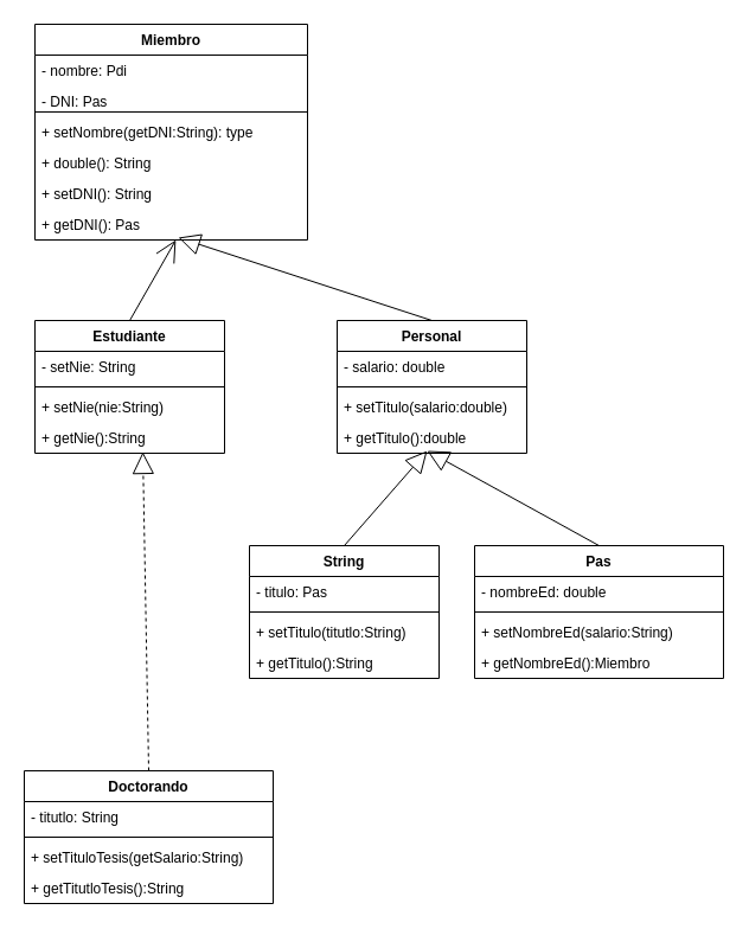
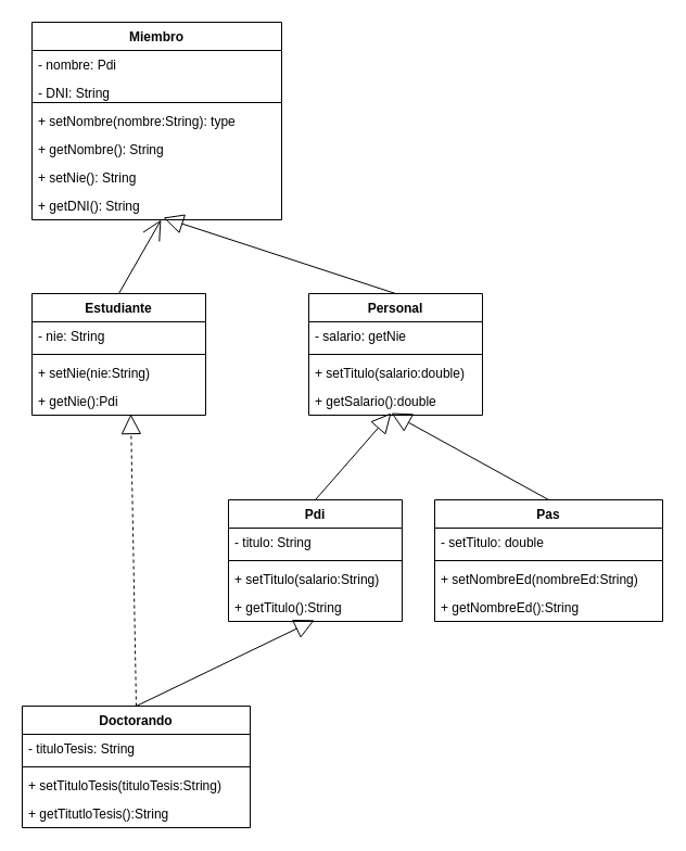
  <mxCell id="0" />
  <mxCell id="1" parent="0" />
  <mxCell id="2" value="Miembro" style="swimlane;fontStyle=1;align=center;verticalAlign=top;childLayout=stackLayout;horizontal=1;startSize=26;horizontalStack=0;resizeParent=1;resizeParentMax=0;resizeLast=0;collapsible=1;marginBottom=0;whiteSpace=wrap;html=1;" vertex="1" parent="1"><mxGeometry x="29" y="20" width="230" height="182" as="geometry" /></mxCell>
  <mxCell id="3" value="- nombre: Pdi" style="text;strokeColor=none;fillColor=none;align=left;verticalAlign=top;spacingLeft=4;spacingRight=4;overflow=hidden;rotatable=0;points=[[0,0.5],[1,0.5]];portConstraint=eastwest;whiteSpace=wrap;html=1;" vertex="1" parent="2"><mxGeometry y="26" width="230" height="26" as="geometry" /></mxCell>
- <mxCell id="4" value="- DNI: Pas" style="text;strokeColor=none;fillColor=none;align=left;verticalAlign=top;spacingLeft=4;spacingRight=4;overflow=hidden;rotatable=0;points=[[0,0.5],[1,0.5]];portConstraint=eastwest;whiteSpace=wrap;html=1;" vertex="1" parent="2"><mxGeometry y="52" width="230" height="18" as="geometry" /></mxCell>
+ <mxCell id="4" value="- DNI: String" style="text;strokeColor=none;fillColor=none;align=left;verticalAlign=top;spacingLeft=4;spacingRight=4;overflow=hidden;rotatable=0;points=[[0,0.5],[1,0.5]];portConstraint=eastwest;whiteSpace=wrap;html=1;" vertex="1" parent="2"><mxGeometry y="52" width="230" height="18" as="geometry" /></mxCell>
  <mxCell id="5" value="" style="line;strokeWidth=1;fillColor=none;align=left;verticalAlign=middle;spacingTop=-1;spacingLeft=3;spacingRight=3;rotatable=0;labelPosition=right;points=[];portConstraint=eastwest;strokeColor=inherit;" vertex="1" parent="2"><mxGeometry y="70" width="230" height="8" as="geometry" /></mxCell>
- <mxCell id="6" value="+ setNombre(getDNI:String): type" style="text;strokeColor=none;fillColor=none;align=left;verticalAlign=top;spacingLeft=4;spacingRight=4;overflow=hidden;rotatable=0;points=[[0,0.5],[1,0.5]];portConstraint=eastwest;whiteSpace=wrap;html=1;" vertex="1" parent="2"><mxGeometry y="78" width="230" height="26" as="geometry" /></mxCell>
- <mxCell id="7" value="+ double(): String" style="text;strokeColor=none;fillColor=none;align=left;verticalAlign=top;spacingLeft=4;spacingRight=4;overflow=hidden;rotatable=0;points=[[0,0.5],[1,0.5]];portConstraint=eastwest;whiteSpace=wrap;html=1;" vertex="1" parent="2"><mxGeometry y="104" width="230" height="26" as="geometry" /></mxCell>
- <mxCell id="8" value="+ setDNI(): String" style="text;strokeColor=none;fillColor=none;align=left;verticalAlign=top;spacingLeft=4;spacingRight=4;overflow=hidden;rotatable=0;points=[[0,0.5],[1,0.5]];portConstraint=eastwest;whiteSpace=wrap;html=1;" vertex="1" parent="2"><mxGeometry y="130" width="230" height="26" as="geometry" /></mxCell>
- <mxCell id="9" value="+ getDNI(): Pas" style="text;strokeColor=none;fillColor=none;align=left;verticalAlign=top;spacingLeft=4;spacingRight=4;overflow=hidden;rotatable=0;points=[[0,0.5],[1,0.5]];portConstraint=eastwest;whiteSpace=wrap;html=1;" vertex="1" parent="2"><mxGeometry y="156" width="230" height="26" as="geometry" /></mxCell>
+ <mxCell id="6" value="+ setNombre(nombre:String): type" style="text;strokeColor=none;fillColor=none;align=left;verticalAlign=top;spacingLeft=4;spacingRight=4;overflow=hidden;rotatable=0;points=[[0,0.5],[1,0.5]];portConstraint=eastwest;whiteSpace=wrap;html=1;" vertex="1" parent="2"><mxGeometry y="78" width="230" height="26" as="geometry" /></mxCell>
+ <mxCell id="7" value="+ getNombre(): String" style="text;strokeColor=none;fillColor=none;align=left;verticalAlign=top;spacingLeft=4;spacingRight=4;overflow=hidden;rotatable=0;points=[[0,0.5],[1,0.5]];portConstraint=eastwest;whiteSpace=wrap;html=1;" vertex="1" parent="2"><mxGeometry y="104" width="230" height="26" as="geometry" /></mxCell>
+ <mxCell id="8" value="+ setNie(): String" style="text;strokeColor=none;fillColor=none;align=left;verticalAlign=top;spacingLeft=4;spacingRight=4;overflow=hidden;rotatable=0;points=[[0,0.5],[1,0.5]];portConstraint=eastwest;whiteSpace=wrap;html=1;" vertex="1" parent="2"><mxGeometry y="130" width="230" height="26" as="geometry" /></mxCell>
+ <mxCell id="9" value="+ getDNI(): String" style="text;strokeColor=none;fillColor=none;align=left;verticalAlign=top;spacingLeft=4;spacingRight=4;overflow=hidden;rotatable=0;points=[[0,0.5],[1,0.5]];portConstraint=eastwest;whiteSpace=wrap;html=1;" vertex="1" parent="2"><mxGeometry y="156" width="230" height="26" as="geometry" /></mxCell>
  <mxCell id="10" value="Estudiante" style="swimlane;fontStyle=1;align=center;verticalAlign=top;childLayout=stackLayout;horizontal=1;startSize=26;horizontalStack=0;resizeParent=1;resizeParentMax=0;resizeLast=0;collapsible=1;marginBottom=0;whiteSpace=wrap;html=1;" vertex="1" parent="1"><mxGeometry x="29" y="270" width="160" height="112" as="geometry" /></mxCell>
- <mxCell id="11" value="- setNie: String" style="text;strokeColor=none;fillColor=none;align=left;verticalAlign=top;spacingLeft=4;spacingRight=4;overflow=hidden;rotatable=0;points=[[0,0.5],[1,0.5]];portConstraint=eastwest;whiteSpace=wrap;html=1;" vertex="1" parent="10"><mxGeometry y="26" width="160" height="26" as="geometry" /></mxCell>
+ <mxCell id="11" value="- nie: String" style="text;strokeColor=none;fillColor=none;align=left;verticalAlign=top;spacingLeft=4;spacingRight=4;overflow=hidden;rotatable=0;points=[[0,0.5],[1,0.5]];portConstraint=eastwest;whiteSpace=wrap;html=1;" vertex="1" parent="10"><mxGeometry y="26" width="160" height="26" as="geometry" /></mxCell>
  <mxCell id="12" value="" style="line;strokeWidth=1;fillColor=none;align=left;verticalAlign=middle;spacingTop=-1;spacingLeft=3;spacingRight=3;rotatable=0;labelPosition=right;points=[];portConstraint=eastwest;strokeColor=inherit;" vertex="1" parent="10"><mxGeometry y="52" width="160" height="8" as="geometry" /></mxCell>
  <mxCell id="13" value="+ setNie(nie:String)" style="text;strokeColor=none;fillColor=none;align=left;verticalAlign=top;spacingLeft=4;spacingRight=4;overflow=hidden;rotatable=0;points=[[0,0.5],[1,0.5]];portConstraint=eastwest;whiteSpace=wrap;html=1;" vertex="1" parent="10"><mxGeometry y="60" width="160" height="26" as="geometry" /></mxCell>
- <mxCell id="14" value="+ getNie():String" style="text;strokeColor=none;fillColor=none;align=left;verticalAlign=top;spacingLeft=4;spacingRight=4;overflow=hidden;rotatable=0;points=[[0,0.5],[1,0.5]];portConstraint=eastwest;whiteSpace=wrap;html=1;" vertex="1" parent="10"><mxGeometry y="86" width="160" height="26" as="geometry" /></mxCell>
+ <mxCell id="14" value="+ getNie():Pdi" style="text;strokeColor=none;fillColor=none;align=left;verticalAlign=top;spacingLeft=4;spacingRight=4;overflow=hidden;rotatable=0;points=[[0,0.5],[1,0.5]];portConstraint=eastwest;whiteSpace=wrap;html=1;" vertex="1" parent="10"><mxGeometry y="86" width="160" height="26" as="geometry" /></mxCell>
  <mxCell id="15" value="Personal" style="swimlane;fontStyle=1;align=center;verticalAlign=top;childLayout=stackLayout;horizontal=1;startSize=26;horizontalStack=0;resizeParent=1;resizeParentMax=0;resizeLast=0;collapsible=1;marginBottom=0;whiteSpace=wrap;html=1;" vertex="1" parent="1"><mxGeometry x="284" y="270" width="160" height="112" as="geometry" /></mxCell>
- <mxCell id="16" value="- salario: double" style="text;strokeColor=none;fillColor=none;align=left;verticalAlign=top;spacingLeft=4;spacingRight=4;overflow=hidden;rotatable=0;points=[[0,0.5],[1,0.5]];portConstraint=eastwest;whiteSpace=wrap;html=1;" vertex="1" parent="15"><mxGeometry y="26" width="160" height="26" as="geometry" /></mxCell>
+ <mxCell id="16" value="- salario: getNie" style="text;strokeColor=none;fillColor=none;align=left;verticalAlign=top;spacingLeft=4;spacingRight=4;overflow=hidden;rotatable=0;points=[[0,0.5],[1,0.5]];portConstraint=eastwest;whiteSpace=wrap;html=1;" vertex="1" parent="15"><mxGeometry y="26" width="160" height="26" as="geometry" /></mxCell>
  <mxCell id="17" value="" style="line;strokeWidth=1;fillColor=none;align=left;verticalAlign=middle;spacingTop=-1;spacingLeft=3;spacingRight=3;rotatable=0;labelPosition=right;points=[];portConstraint=eastwest;strokeColor=inherit;" vertex="1" parent="15"><mxGeometry y="52" width="160" height="8" as="geometry" /></mxCell>
  <mxCell id="18" value="+ setTitulo(salario:double)" style="text;strokeColor=none;fillColor=none;align=left;verticalAlign=top;spacingLeft=4;spacingRight=4;overflow=hidden;rotatable=0;points=[[0,0.5],[1,0.5]];portConstraint=eastwest;whiteSpace=wrap;html=1;" vertex="1" parent="15"><mxGeometry y="60" width="160" height="26" as="geometry" /></mxCell>
- <mxCell id="19" value="+ getTitulo():double" style="text;strokeColor=none;fillColor=none;align=left;verticalAlign=top;spacingLeft=4;spacingRight=4;overflow=hidden;rotatable=0;points=[[0,0.5],[1,0.5]];portConstraint=eastwest;whiteSpace=wrap;html=1;" vertex="1" parent="15"><mxGeometry y="86" width="160" height="26" as="geometry" /></mxCell>
- <mxCell id="20" value="String" style="swimlane;fontStyle=1;align=center;verticalAlign=top;childLayout=stackLayout;horizontal=1;startSize=26;horizontalStack=0;resizeParent=1;resizeParentMax=0;resizeLast=0;collapsible=1;marginBottom=0;whiteSpace=wrap;html=1;" vertex="1" parent="1"><mxGeometry x="210" y="460" width="160" height="112" as="geometry" /></mxCell>
- <mxCell id="21" value="- titulo: Pas" style="text;strokeColor=none;fillColor=none;align=left;verticalAlign=top;spacingLeft=4;spacingRight=4;overflow=hidden;rotatable=0;points=[[0,0.5],[1,0.5]];portConstraint=eastwest;whiteSpace=wrap;html=1;" vertex="1" parent="20"><mxGeometry y="26" width="160" height="26" as="geometry" /></mxCell>
+ <mxCell id="19" value="+ getSalario():double" style="text;strokeColor=none;fillColor=none;align=left;verticalAlign=top;spacingLeft=4;spacingRight=4;overflow=hidden;rotatable=0;points=[[0,0.5],[1,0.5]];portConstraint=eastwest;whiteSpace=wrap;html=1;" vertex="1" parent="15"><mxGeometry y="86" width="160" height="26" as="geometry" /></mxCell>
+ <mxCell id="20" value="Pdi" style="swimlane;fontStyle=1;align=center;verticalAlign=top;childLayout=stackLayout;horizontal=1;startSize=26;horizontalStack=0;resizeParent=1;resizeParentMax=0;resizeLast=0;collapsible=1;marginBottom=0;whiteSpace=wrap;html=1;" vertex="1" parent="1"><mxGeometry x="210" y="460" width="160" height="112" as="geometry" /></mxCell>
+ <mxCell id="21" value="- titulo: String" style="text;strokeColor=none;fillColor=none;align=left;verticalAlign=top;spacingLeft=4;spacingRight=4;overflow=hidden;rotatable=0;points=[[0,0.5],[1,0.5]];portConstraint=eastwest;whiteSpace=wrap;html=1;" vertex="1" parent="20"><mxGeometry y="26" width="160" height="26" as="geometry" /></mxCell>
  <mxCell id="22" value="" style="line;strokeWidth=1;fillColor=none;align=left;verticalAlign=middle;spacingTop=-1;spacingLeft=3;spacingRight=3;rotatable=0;labelPosition=right;points=[];portConstraint=eastwest;strokeColor=inherit;" vertex="1" parent="20"><mxGeometry y="52" width="160" height="8" as="geometry" /></mxCell>
- <mxCell id="23" value="+ setTitulo(titutlo:String)" style="text;strokeColor=none;fillColor=none;align=left;verticalAlign=top;spacingLeft=4;spacingRight=4;overflow=hidden;rotatable=0;points=[[0,0.5],[1,0.5]];portConstraint=eastwest;whiteSpace=wrap;html=1;" vertex="1" parent="20"><mxGeometry y="60" width="160" height="26" as="geometry" /></mxCell>
+ <mxCell id="23" value="+ setTitulo(salario:String)" style="text;strokeColor=none;fillColor=none;align=left;verticalAlign=top;spacingLeft=4;spacingRight=4;overflow=hidden;rotatable=0;points=[[0,0.5],[1,0.5]];portConstraint=eastwest;whiteSpace=wrap;html=1;" vertex="1" parent="20"><mxGeometry y="60" width="160" height="26" as="geometry" /></mxCell>
  <mxCell id="24" value="+ getTitulo():String" style="text;strokeColor=none;fillColor=none;align=left;verticalAlign=top;spacingLeft=4;spacingRight=4;overflow=hidden;rotatable=0;points=[[0,0.5],[1,0.5]];portConstraint=eastwest;whiteSpace=wrap;html=1;" vertex="1" parent="20"><mxGeometry y="86" width="160" height="26" as="geometry" /></mxCell>
  <mxCell id="25" value="Pas" style="swimlane;fontStyle=1;align=center;verticalAlign=top;childLayout=stackLayout;horizontal=1;startSize=26;horizontalStack=0;resizeParent=1;resizeParentMax=0;resizeLast=0;collapsible=1;marginBottom=0;whiteSpace=wrap;html=1;" vertex="1" parent="1"><mxGeometry x="400" y="460" width="210" height="112" as="geometry" /></mxCell>
- <mxCell id="26" value="- nombreEd: double" style="text;strokeColor=none;fillColor=none;align=left;verticalAlign=top;spacingLeft=4;spacingRight=4;overflow=hidden;rotatable=0;points=[[0,0.5],[1,0.5]];portConstraint=eastwest;whiteSpace=wrap;html=1;" vertex="1" parent="25"><mxGeometry y="26" width="210" height="26" as="geometry" /></mxCell>
+ <mxCell id="26" value="- setTitulo: double" style="text;strokeColor=none;fillColor=none;align=left;verticalAlign=top;spacingLeft=4;spacingRight=4;overflow=hidden;rotatable=0;points=[[0,0.5],[1,0.5]];portConstraint=eastwest;whiteSpace=wrap;html=1;" vertex="1" parent="25"><mxGeometry y="26" width="210" height="26" as="geometry" /></mxCell>
  <mxCell id="27" value="" style="line;strokeWidth=1;fillColor=none;align=left;verticalAlign=middle;spacingTop=-1;spacingLeft=3;spacingRight=3;rotatable=0;labelPosition=right;points=[];portConstraint=eastwest;strokeColor=inherit;" vertex="1" parent="25"><mxGeometry y="52" width="210" height="8" as="geometry" /></mxCell>
- <mxCell id="28" value="+ setNombreEd(salario:String)" style="text;strokeColor=none;fillColor=none;align=left;verticalAlign=top;spacingLeft=4;spacingRight=4;overflow=hidden;rotatable=0;points=[[0,0.5],[1,0.5]];portConstraint=eastwest;whiteSpace=wrap;html=1;" vertex="1" parent="25"><mxGeometry y="60" width="210" height="26" as="geometry" /></mxCell>
- <mxCell id="29" value="+ getNombreEd():Miembro" style="text;strokeColor=none;fillColor=none;align=left;verticalAlign=top;spacingLeft=4;spacingRight=4;overflow=hidden;rotatable=0;points=[[0,0.5],[1,0.5]];portConstraint=eastwest;whiteSpace=wrap;html=1;" vertex="1" parent="25"><mxGeometry y="86" width="210" height="26" as="geometry" /></mxCell>
+ <mxCell id="28" value="+ setNombreEd(nombreEd:String)" style="text;strokeColor=none;fillColor=none;align=left;verticalAlign=top;spacingLeft=4;spacingRight=4;overflow=hidden;rotatable=0;points=[[0,0.5],[1,0.5]];portConstraint=eastwest;whiteSpace=wrap;html=1;" vertex="1" parent="25"><mxGeometry y="60" width="210" height="26" as="geometry" /></mxCell>
+ <mxCell id="29" value="+ getNombreEd():String" style="text;strokeColor=none;fillColor=none;align=left;verticalAlign=top;spacingLeft=4;spacingRight=4;overflow=hidden;rotatable=0;points=[[0,0.5],[1,0.5]];portConstraint=eastwest;whiteSpace=wrap;html=1;" vertex="1" parent="25"><mxGeometry y="86" width="210" height="26" as="geometry" /></mxCell>
  <mxCell id="30" value="Doctorando" style="swimlane;fontStyle=1;align=center;verticalAlign=top;childLayout=stackLayout;horizontal=1;startSize=26;horizontalStack=0;resizeParent=1;resizeParentMax=0;resizeLast=0;collapsible=1;marginBottom=0;whiteSpace=wrap;html=1;" vertex="1" parent="1"><mxGeometry x="20" y="650" width="210" height="112" as="geometry" /></mxCell>
- <mxCell id="31" value="- titutlo: String" style="text;strokeColor=none;fillColor=none;align=left;verticalAlign=top;spacingLeft=4;spacingRight=4;overflow=hidden;rotatable=0;points=[[0,0.5],[1,0.5]];portConstraint=eastwest;whiteSpace=wrap;html=1;" vertex="1" parent="30"><mxGeometry y="26" width="210" height="26" as="geometry" /></mxCell>
+ <mxCell id="31" value="- tituloTesis: String" style="text;strokeColor=none;fillColor=none;align=left;verticalAlign=top;spacingLeft=4;spacingRight=4;overflow=hidden;rotatable=0;points=[[0,0.5],[1,0.5]];portConstraint=eastwest;whiteSpace=wrap;html=1;" vertex="1" parent="30"><mxGeometry y="26" width="210" height="26" as="geometry" /></mxCell>
  <mxCell id="32" value="" style="line;strokeWidth=1;fillColor=none;align=left;verticalAlign=middle;spacingTop=-1;spacingLeft=3;spacingRight=3;rotatable=0;labelPosition=right;points=[];portConstraint=eastwest;strokeColor=inherit;" vertex="1" parent="30"><mxGeometry y="52" width="210" height="8" as="geometry" /></mxCell>
- <mxCell id="33" value="+ setTituloTesis(getSalario:String)" style="text;strokeColor=none;fillColor=none;align=left;verticalAlign=top;spacingLeft=4;spacingRight=4;overflow=hidden;rotatable=0;points=[[0,0.5],[1,0.5]];portConstraint=eastwest;whiteSpace=wrap;html=1;" vertex="1" parent="30"><mxGeometry y="60" width="210" height="26" as="geometry" /></mxCell>
+ <mxCell id="33" value="+ setTituloTesis(tituloTesis:String)" style="text;strokeColor=none;fillColor=none;align=left;verticalAlign=top;spacingLeft=4;spacingRight=4;overflow=hidden;rotatable=0;points=[[0,0.5],[1,0.5]];portConstraint=eastwest;whiteSpace=wrap;html=1;" vertex="1" parent="30"><mxGeometry y="60" width="210" height="26" as="geometry" /></mxCell>
  <mxCell id="34" value="+ getTitutloTesis():String" style="text;strokeColor=none;fillColor=none;align=left;verticalAlign=top;spacingLeft=4;spacingRight=4;overflow=hidden;rotatable=0;points=[[0,0.5],[1,0.5]];portConstraint=eastwest;whiteSpace=wrap;html=1;" vertex="1" parent="30"><mxGeometry y="86" width="210" height="26" as="geometry" /></mxCell>
  <mxCell id="35" value="" style="endArrow=open;endSize=16;endFill=0;html=1;rounded=0;entryX=0.517;entryY=1;entryDx=0;entryDy=0;entryPerimeter=0;exitX=0.5;exitY=0;exitDx=0;exitDy=0;" edge="1" parent="1" source="10" target="9"><mxGeometry width="160" relative="1" as="geometry"><mxPoint x="290" y="340" as="sourcePoint" /><mxPoint x="450" y="340" as="targetPoint" /></mxGeometry></mxCell>
  <mxCell id="36" value="" style="endArrow=block;endSize=16;endFill=0;html=1;rounded=0;exitX=0.5;exitY=0;exitDx=0;exitDy=0;" edge="1" parent="1" source="15"><mxGeometry width="160" relative="1" as="geometry"><mxPoint x="119" y="280" as="sourcePoint" /><mxPoint x="150" y="200" as="targetPoint" /></mxGeometry></mxCell>
  <mxCell id="37" value="" style="endArrow=block;endSize=16;endFill=0;html=1;rounded=0;exitX=0.5;exitY=0;exitDx=0;exitDy=0;entryX=0.569;entryY=0.962;entryDx=0;entryDy=0;entryPerimeter=0;dashed=1;" edge="1" parent="1" source="30" target="14"><mxGeometry width="160" relative="1" as="geometry"><mxPoint x="129" y="290" as="sourcePoint" /><mxPoint x="110" y="390" as="targetPoint" /></mxGeometry></mxCell>
+ <mxCell id="38" value="" style="endArrow=block;endSize=16;endFill=0;html=1;rounded=0;exitX=0.5;exitY=0;exitDx=0;exitDy=0;entryX=0.495;entryY=0.954;entryDx=0;entryDy=0;entryPerimeter=0;" edge="1" parent="1" source="30" target="24"><mxGeometry width="160" relative="1" as="geometry"><mxPoint x="85" y="470" as="sourcePoint" /><mxPoint x="130" y="391" as="targetPoint" /></mxGeometry></mxCell>
  <mxCell id="39" value="" style="endArrow=block;endSize=16;endFill=0;html=1;rounded=0;exitX=0.5;exitY=0;exitDx=0;exitDy=0;" edge="1" parent="1" source="20"><mxGeometry width="160" relative="1" as="geometry"><mxPoint x="95" y="480" as="sourcePoint" /><mxPoint x="360" y="380" as="targetPoint" /></mxGeometry></mxCell>
  <mxCell id="40" value="" style="endArrow=block;endSize=16;endFill=0;html=1;rounded=0;exitX=0.5;exitY=0;exitDx=0;exitDy=0;" edge="1" parent="1" source="25"><mxGeometry width="160" relative="1" as="geometry"><mxPoint x="105" y="490" as="sourcePoint" /><mxPoint x="360" y="380" as="targetPoint" /></mxGeometry></mxCell>
